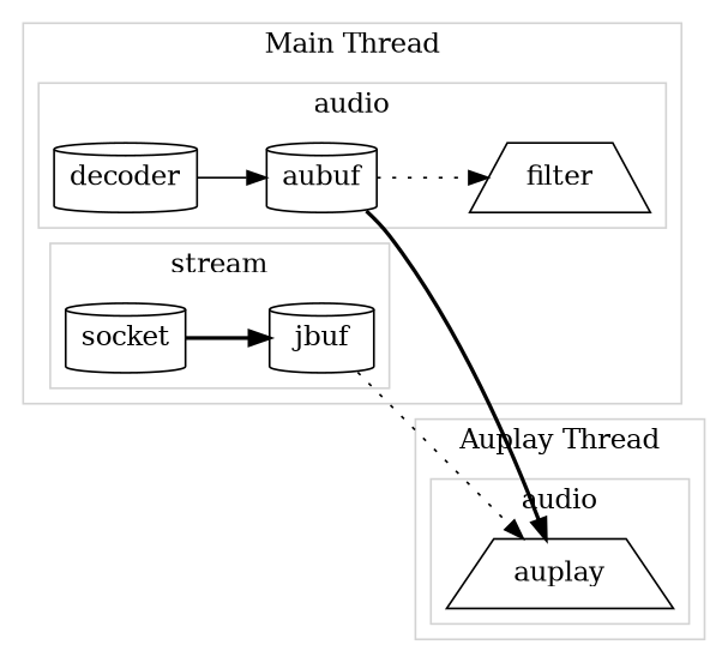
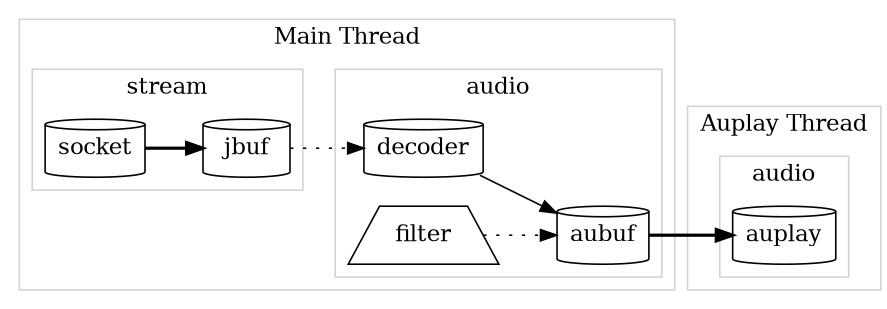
  digraph {
    rankdir=LR
    node [shape=cylinder]
    edge [style=bold]
    socket
    jbuf
    decoder
    filter [shape=trapezium]
    aubuf
-   auplay [shape=trapezium]
+   auplay
    subgraph cluster_1 {
      color=lightgrey
      label="Main Thread"
      subgraph cluster_2 {
        color=lightgrey
        label=stream
        socket
        jbuf
      }
      subgraph cluster_3 {
        color=lightgrey
        label=audio
        decoder
        filter
        aubuf
      }
    }
    subgraph cluster_4 {
      color=lightgrey
      label="Auplay Thread"
      subgraph cluster_5 {
        color=lightgrey
        label=audio
        auplay
      }
    }
    socket -> jbuf
-   jbuf -> auplay [style=dotted]
+   jbuf -> decoder [style=dotted]
    decoder -> aubuf [style=solid]
-   aubuf -> filter [style=dotted]
+   filter -> aubuf [style=dotted]
    aubuf -> auplay
  }
